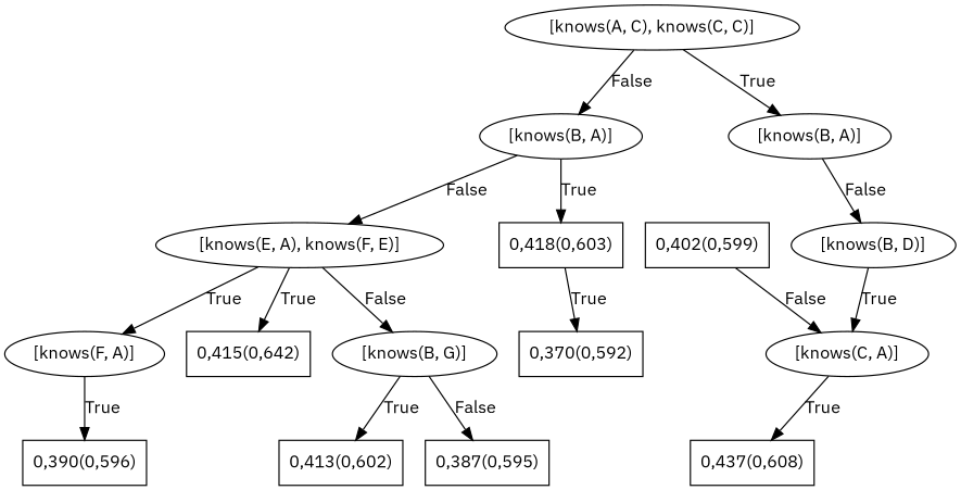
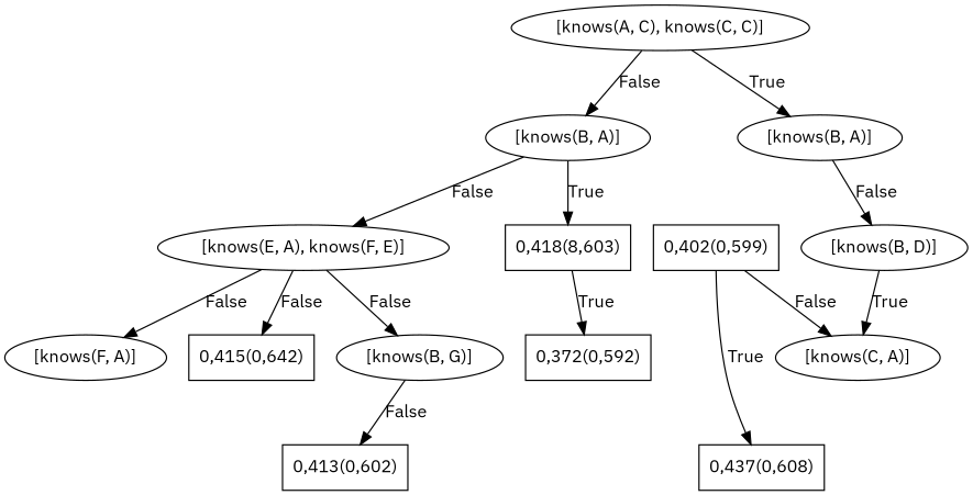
  digraph {
    fontname="IBM Plex Sans"
    node [fontname="IBM Plex Sans"]
    edge [fontname="IBM Plex Sans"]
    n1 [label="[knows(A, C), knows(C, C)]"]
    n2 [label="[knows(B, A)]"]
    n3 [label="[knows(B, A)]"]
    n4 [label="[knows(B, D)]"]
-   n5 [label="0,418(0,603)" shape=box]
+   n5 [label="0,418(8,603)" shape=box]
    n6 [label="[knows(E, A), knows(F, E)]"]
    n7 [label="[knows(C, A)]"]
-   n8 [label="0,370(0,592)" shape=box]
+   n8 [label="0,372(0,592)" shape=box]
    n9 [label="[knows(F, A)]"]
    n10 [label="0,415(0,642)" shape=box]
    n11 [label="[knows(B, G)]"]
    n12 [label="0,437(0,608)" shape=box]
    n13 [label="0,402(0,599)" shape=box]
-   n14 [label="0,390(0,596)" shape=box]
    n15 [label="0,413(0,602)" shape=box]
-   n16 [label="0,387(0,595)" shape=box]
    n1 -> n2 [label=True]
    n1 -> n3 [label=False]
    n2 -> n4 [label=False]
    n3 -> n5 [label=True]
    n3 -> n6 [label=False]
    n4 -> n7 [label=True]
    n5 -> n8 [label=True]
-   n6 -> n9 [label=True]
-   n6 -> n10 [label=True]
+   n6 -> n9 [label=False]
+   n6 -> n10 [label=False]
    n6 -> n11 [label=False]
-   n7 -> n12 [label=True]
-   n9 -> n14 [label=True]
-   n11 -> n15 [label=True]
-   n11 -> n16 [label=False]
+   n13 -> n12 [label=True]
+   n11 -> n15 [label=False]
    n13 -> n7 [label=False]
  }
